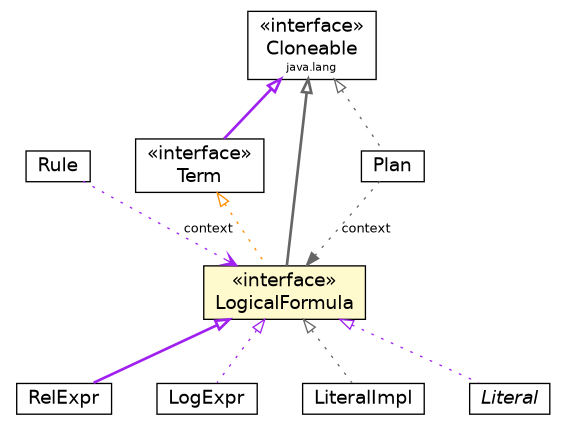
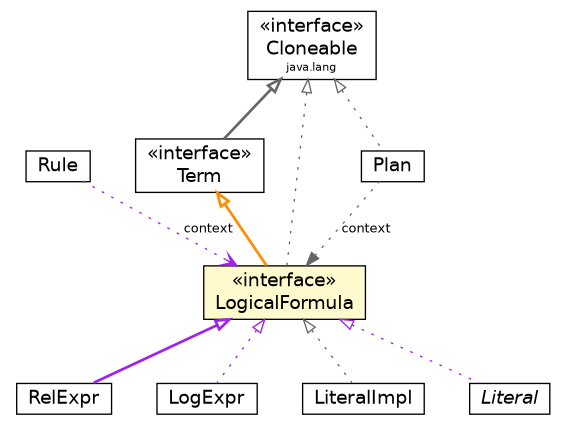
  digraph {
    nodesep=0.25
    ranksep=0.5
    node [fontcolor=black fontname=Helvetica fontsize=14.0 shape=plaintext]
    edge [arrowtail=empty color=gray40 dir=back fontname=Helvetica fontsize=10 headport=p labelfontname=Helvetica labelfontsize=10 style=dotted tailport=p]
    n1 [label=<<table title="jason.asSyntax.Term" border="0" cellborder="1" cellspacing="0" cellpadding="2" port="p" href="./Term.html"> 		<tr><td><table border="0" cellspacing="0" cellpadding="1"> <tr><td align="center" balign="center"> &#171;interface&#187; </td></tr> <tr><td align="center" balign="center"> Term </td></tr> 		</table></td></tr> 		</table>>]
    n2 [label=<<table title="jason.asSyntax.LogicalFormula" border="0" cellborder="1" cellspacing="0" cellpadding="2" port="p" bgcolor="lemonChiffon" href="./LogicalFormula.html"> 		<tr><td><table border="0" cellspacing="0" cellpadding="1"> <tr><td align="center" balign="center"> &#171;interface&#187; </td></tr> <tr><td align="center" balign="center"> LogicalFormula </td></tr> 		</table></td></tr> 		</table>>]
    n3 [label=<<table title="jason.asSyntax.RelExpr" border="0" cellborder="1" cellspacing="0" cellpadding="2" port="p" href="./RelExpr.html"> 		<tr><td><table border="0" cellspacing="0" cellpadding="1"> <tr><td align="center" balign="center"> RelExpr </td></tr> 		</table></td></tr> 		</table>>]
    n4 [label=<<table title="jason.asSyntax.LogExpr" border="0" cellborder="1" cellspacing="0" cellpadding="2" port="p" href="./LogExpr.html"> 		<tr><td><table border="0" cellspacing="0" cellpadding="1"> <tr><td align="center" balign="center"> LogExpr </td></tr> 		</table></td></tr> 		</table>>]
    n5 [label=<<table title="jason.asSyntax.LiteralImpl" border="0" cellborder="1" cellspacing="0" cellpadding="2" port="p" href="./LiteralImpl.html"> 		<tr><td><table border="0" cellspacing="0" cellpadding="1"> <tr><td align="center" balign="center"> LiteralImpl </td></tr> 		</table></td></tr> 		</table>>]
    n6 [label=<<table title="jason.asSyntax.Literal" border="0" cellborder="1" cellspacing="0" cellpadding="2" port="p" href="./Literal.html"> 		<tr><td><table border="0" cellspacing="0" cellpadding="1"> <tr><td align="center" balign="center"><font face="Helvetica-Oblique"> Literal </font></td></tr> 		</table></td></tr> 		</table>>]
    n7 [label=<<table title="jason.asSyntax.Rule" border="0" cellborder="1" cellspacing="0" cellpadding="2" port="p" href="./Rule.html"> 		<tr><td><table border="0" cellspacing="0" cellpadding="1"> <tr><td align="center" balign="center"> Rule </td></tr> 		</table></td></tr> 		</table>>]
    n8 [label=<<table title="jason.asSyntax.Plan" border="0" cellborder="1" cellspacing="0" cellpadding="2" port="p" href="./Plan.html"> 		<tr><td><table border="0" cellspacing="0" cellpadding="1"> <tr><td align="center" balign="center"> Plan </td></tr> 		</table></td></tr> 		</table>>]
    n9 [label=<<table title="java.lang.Cloneable" border="0" cellborder="1" cellspacing="0" cellpadding="2" port="p" href="http://java.sun.com/j2se/1.4.2/docs/api/java/lang/Cloneable.html"> 		<tr><td><table border="0" cellspacing="0" cellpadding="1"> <tr><td align="center" balign="center"> &#171;interface&#187; </td></tr> <tr><td align="center" balign="center"> Cloneable </td></tr> <tr><td align="center" balign="center"><font point-size="8.0"> java.lang </font></td></tr> 		</table></td></tr> 		</table>>]
-   n1 -> n2 [color=darkorange]
+   n1 -> n2 [color=darkorange style=bold]
    n2 -> n3 [color=purple style=bold]
    n2 -> n4 [color=purple]
    n2 -> n5
    n2 -> n6 [color=purple]
    n7 -> n2 [arrowhead=open color=purple fontcolor=black fontsize=10.0 label=context arrowtail="" dir=""]
    n8 -> n2 [arrowhead=normal fontcolor=black fontsize=10.0 label=context arrowtail="" dir=""]
-   n9 -> n1 [color=purple style=bold]
-   n9 -> n2 [style=bold]
+   n9 -> n1 [style=bold]
+   n9 -> n2
    n9 -> n8
  }
